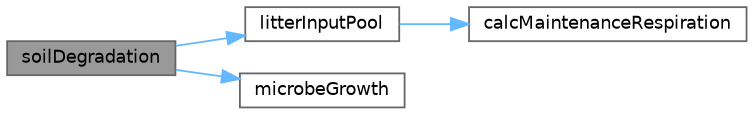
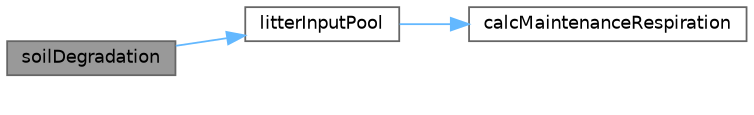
  digraph {
    rankdir=LR
    node [color=grey40 fillcolor=white fontname=Helvetica fontsize=10 shape=box style=filled]
    edge [color=steelblue1 fontname=Helvetica fontsize=10 labelfontname=Helvetica labelfontsize=10 style=solid]
    n1 [color=gray40 fillcolor=grey60 fontcolor=black height=0.2 label=soilDegradation width=0.4]
    n2 [height=0.2 label=litterInputPool width=0.4]
-   n3 [height=0.2 label=microbeGrowth width=0.4]
    n4 [height=0.2 label=calcMaintenanceRespiration width=0.4]
    n1 -> n2
-   n1 -> n3
    n2 -> n4
  }
